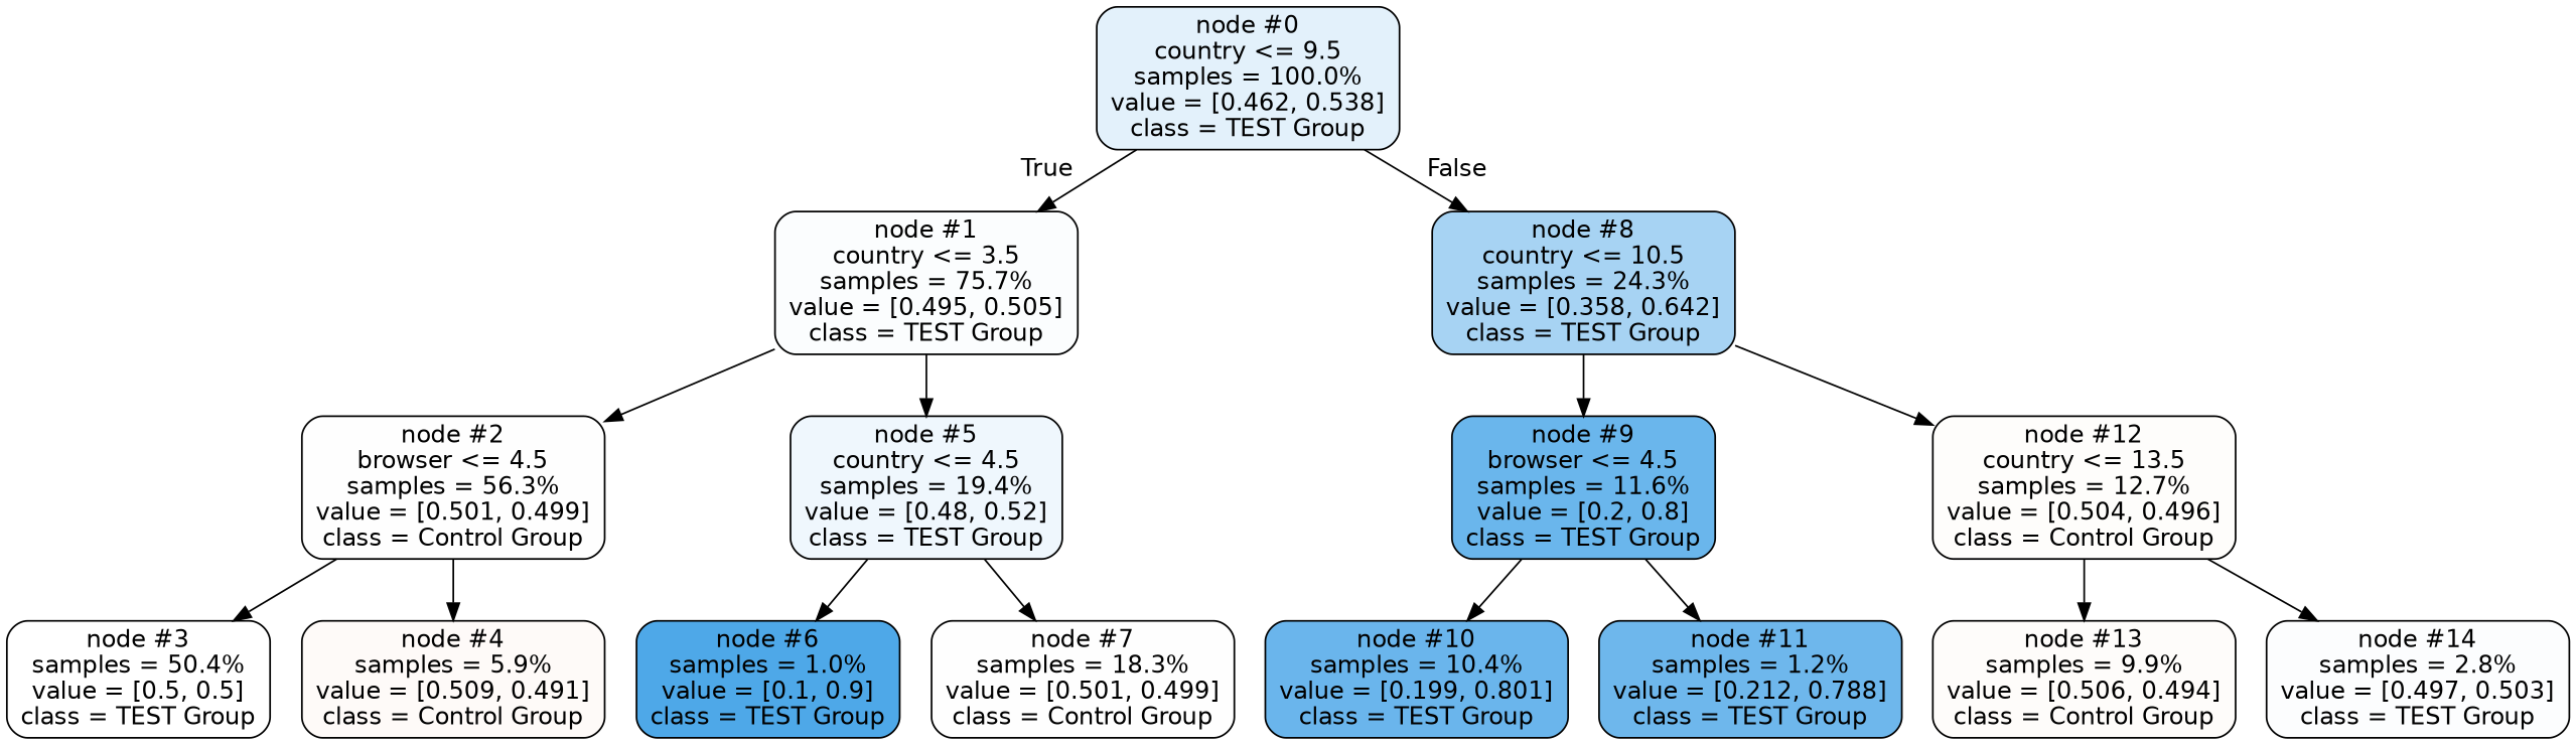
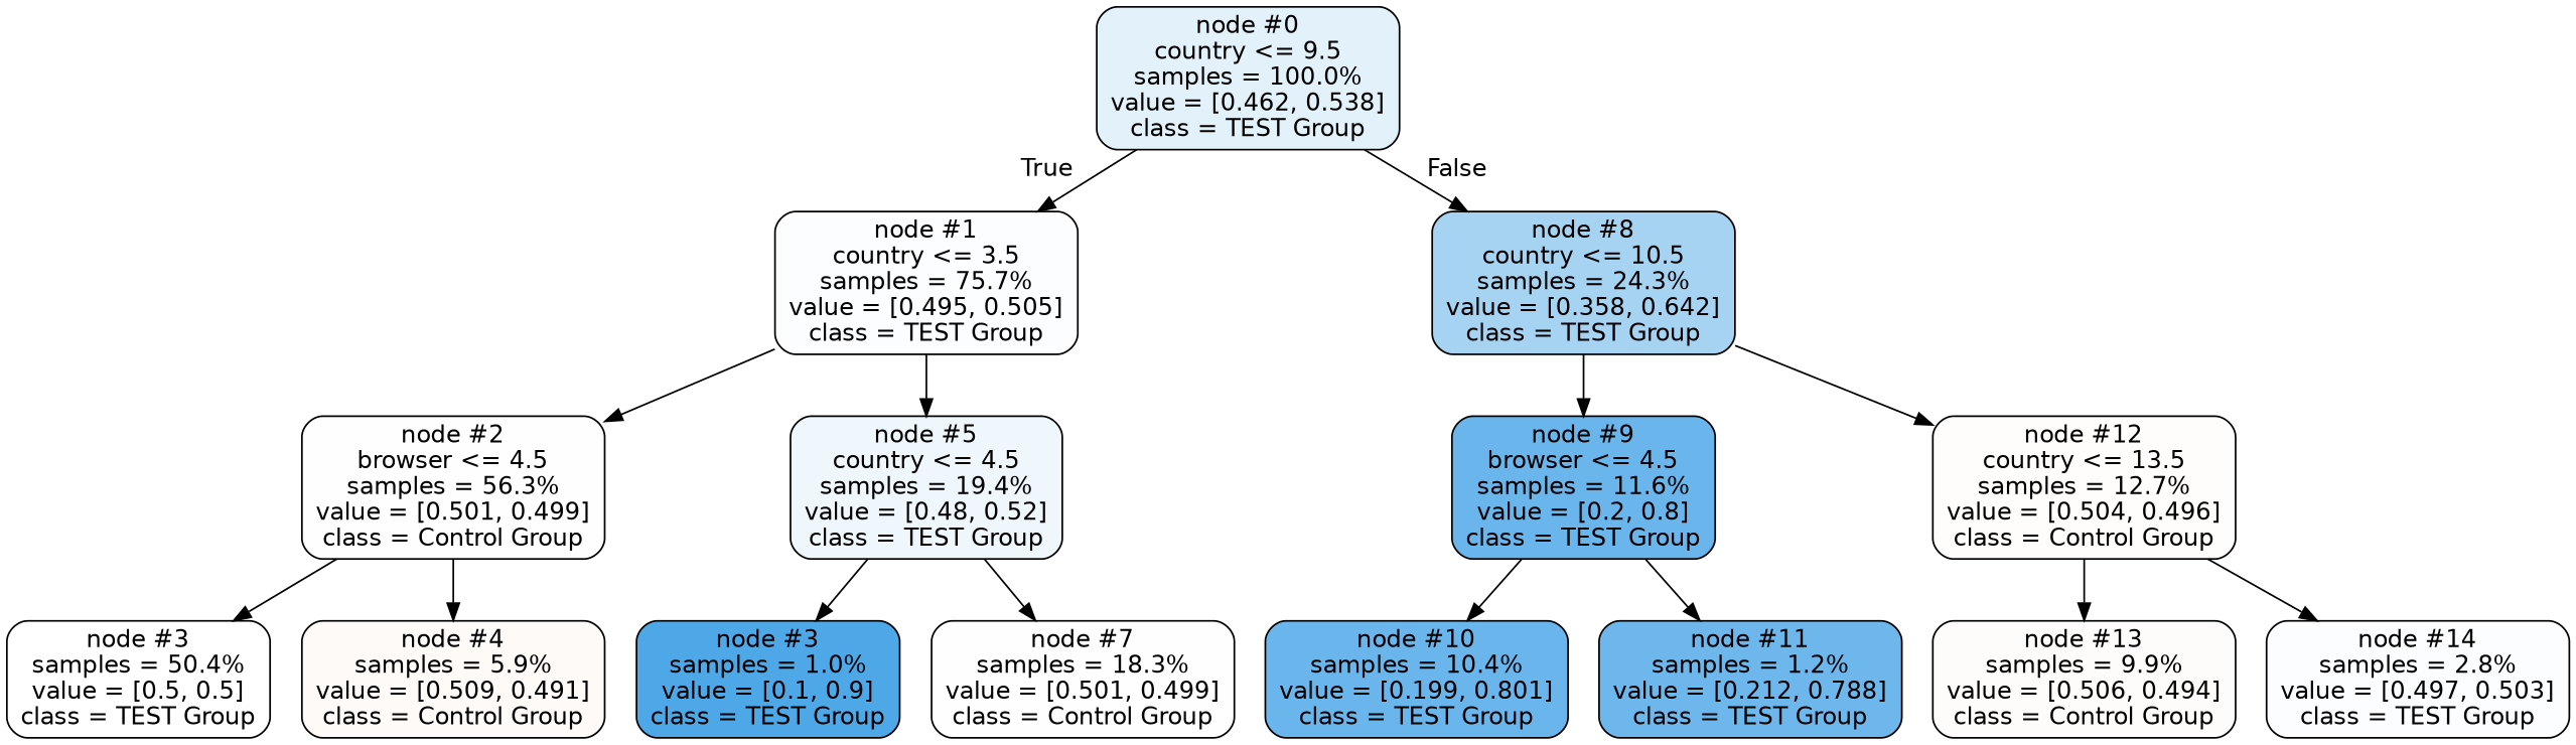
  digraph {
    node [color=black fillcolor="#e5813901" fontname=helvetica shape=box style="filled, rounded"]
    edge [fontname=helvetica]
    n1 [fillcolor="#399de524" label="node #0\ncountry <= 9.5\nsamples = 100.0%\nvalue = [0.462, 0.538]\nclass = TEST Group"]
    n2 [fillcolor="#399de505" label="node #1\ncountry <= 3.5\nsamples = 75.7%\nvalue = [0.495, 0.505]\nclass = TEST Group"]
    n3 [fillcolor="#399de571" label="node #8\ncountry <= 10.5\nsamples = 24.3%\nvalue = [0.358, 0.642]\nclass = TEST Group"]
    n4 [label="node #2\nbrowser <= 4.5\nsamples = 56.3%\nvalue = [0.501, 0.499]\nclass = Control Group"]
    n5 [fillcolor="#399de514" label="node #5\ncountry <= 4.5\nsamples = 19.4%\nvalue = [0.48, 0.52]\nclass = TEST Group"]
    n6 [fillcolor="#399de500" label="node #3\nsamples = 50.4%\nvalue = [0.5, 0.5]\nclass = TEST Group"]
    n7 [fillcolor="#e5813909" label="node #4\nsamples = 5.9%\nvalue = [0.509, 0.491]\nclass = Control Group"]
-   n8 [fillcolor="#399de5e3" label="node #6\nsamples = 1.0%\nvalue = [0.1, 0.9]\nclass = TEST Group"]
+   n8 [fillcolor="#399de5e3" label="node #3\nsamples = 1.0%\nvalue = [0.1, 0.9]\nclass = TEST Group"]
    n9 [label="node #7\nsamples = 18.3%\nvalue = [0.501, 0.499]\nclass = Control Group"]
    n10 [fillcolor="#399de5bf" label="node #9\nbrowser <= 4.5\nsamples = 11.6%\nvalue = [0.2, 0.8]\nclass = TEST Group"]
    n11 [fillcolor="#e5813904" label="node #12\ncountry <= 13.5\nsamples = 12.7%\nvalue = [0.504, 0.496]\nclass = Control Group"]
    n12 [fillcolor="#399de5c0" label="node #10\nsamples = 10.4%\nvalue = [0.199, 0.801]\nclass = TEST Group"]
    n13 [fillcolor="#399de5ba" label="node #11\nsamples = 1.2%\nvalue = [0.212, 0.788]\nclass = TEST Group"]
    n14 [fillcolor="#e5813906" label="node #13\nsamples = 9.9%\nvalue = [0.506, 0.494]\nclass = Control Group"]
    n15 [fillcolor="#399de503" label="node #14\nsamples = 2.8%\nvalue = [0.497, 0.503]\nclass = TEST Group"]
    n1 -> n2 [headlabel=True labelangle=45 labeldistance=2.5]
    n1 -> n3 [headlabel=False labelangle=-45 labeldistance=2.5]
    n2 -> n4
    n2 -> n5
    n3 -> n10
    n3 -> n11
    n4 -> n6
    n4 -> n7
    n5 -> n8
    n5 -> n9
    n10 -> n12
    n10 -> n13
    n11 -> n14
    n11 -> n15
  }
